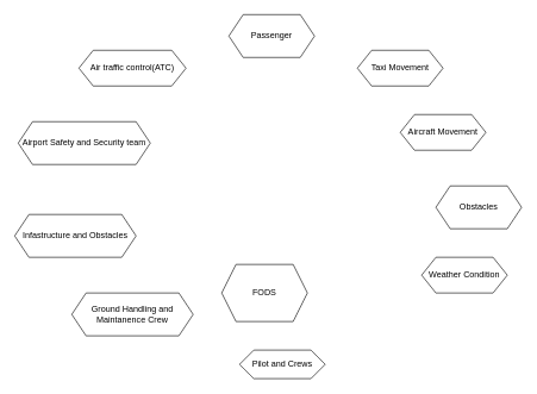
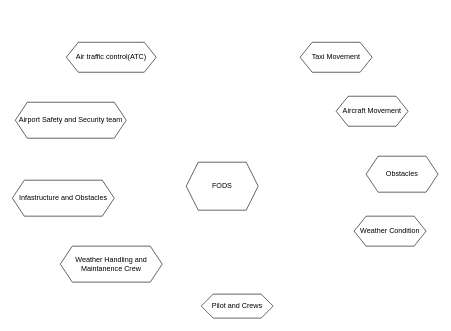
  <mxCell id="0" />
  <mxCell id="1" parent="0" />
- <mxCell id="2" value="FODS" style="shape=hexagon;perimeter=hexagonPerimeter2;whiteSpace=wrap;html=1;fixedSize=1;" vertex="1" parent="1"><mxGeometry x="310" y="370" width="120" height="80" as="geometry" /></mxCell>
+ <mxCell id="2" value="FODS" style="shape=hexagon;perimeter=hexagonPerimeter2;whiteSpace=wrap;html=1;fixedSize=1;" vertex="1" parent="1"><mxGeometry x="310" y="270" width="120" height="80" as="geometry" /></mxCell>
  <mxCell id="3" value="Pilot and Crews" style="shape=hexagon;perimeter=hexagonPerimeter2;whiteSpace=wrap;html=1;fixedSize=1;" vertex="1" parent="1"><mxGeometry x="335" y="490" width="120" height="40" as="geometry" /></mxCell>
  <mxCell id="4" value="Air traffic control(ATC)" style="shape=hexagon;perimeter=hexagonPerimeter2;whiteSpace=wrap;html=1;fixedSize=1;" vertex="1" parent="1"><mxGeometry x="110" y="70" width="150" height="50" as="geometry" /></mxCell>
  <mxCell id="5" value="Aircraft Movement" style="shape=hexagon;perimeter=hexagonPerimeter2;whiteSpace=wrap;html=1;fixedSize=1;" vertex="1" parent="1"><mxGeometry x="560" y="160" width="120" height="50" as="geometry" /></mxCell>
  <mxCell id="6" value="Taxi Movement" style="shape=hexagon;perimeter=hexagonPerimeter2;whiteSpace=wrap;html=1;fixedSize=1;" vertex="1" parent="1"><mxGeometry x="500" y="70" width="120" height="50" as="geometry" /></mxCell>
- <mxCell id="7" value="Ground Handling and Maintanence Crew" style="shape=hexagon;perimeter=hexagonPerimeter2;whiteSpace=wrap;html=1;fixedSize=1;" vertex="1" parent="1"><mxGeometry x="100" y="410" width="170" height="60" as="geometry" /></mxCell>
+ <mxCell id="7" value="Weather Handling and Maintanence Crew" style="shape=hexagon;perimeter=hexagonPerimeter2;whiteSpace=wrap;html=1;fixedSize=1;" vertex="1" parent="1"><mxGeometry x="100" y="410" width="170" height="60" as="geometry" /></mxCell>
  <mxCell id="8" value="Infastructure and Obstacles" style="shape=hexagon;perimeter=hexagonPerimeter2;whiteSpace=wrap;html=1;fixedSize=1;" vertex="1" parent="1"><mxGeometry x="20" y="300" width="170" height="60" as="geometry" /></mxCell>
  <mxCell id="9" value="Airport Safety and Security team" style="shape=hexagon;perimeter=hexagonPerimeter2;whiteSpace=wrap;html=1;fixedSize=1;" vertex="1" parent="1"><mxGeometry x="25" y="170" width="185" height="60" as="geometry" /></mxCell>
- <mxCell id="10" value="Passenger" style="shape=hexagon;perimeter=hexagonPerimeter2;whiteSpace=wrap;html=1;fixedSize=1;" vertex="1" parent="1"><mxGeometry x="320" y="20" width="120" height="60" as="geometry" /></mxCell>
  <mxCell id="11" value="Obstacles" style="shape=hexagon;perimeter=hexagonPerimeter2;whiteSpace=wrap;html=1;fixedSize=1;" vertex="1" parent="1"><mxGeometry x="610" y="260" width="120" height="60" as="geometry" /></mxCell>
  <mxCell id="12" value="Weather Condition" style="shape=hexagon;perimeter=hexagonPerimeter2;whiteSpace=wrap;html=1;fixedSize=1;" vertex="1" parent="1"><mxGeometry x="590" y="360" width="120" height="50" as="geometry" /></mxCell>
